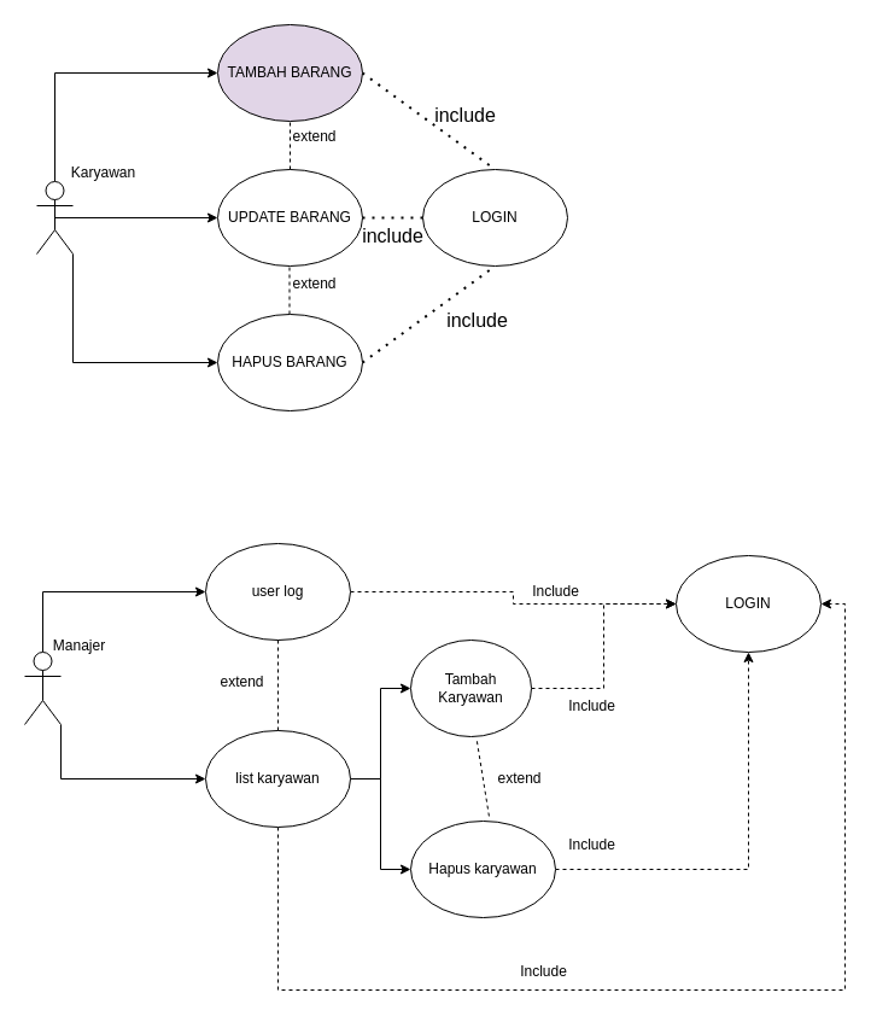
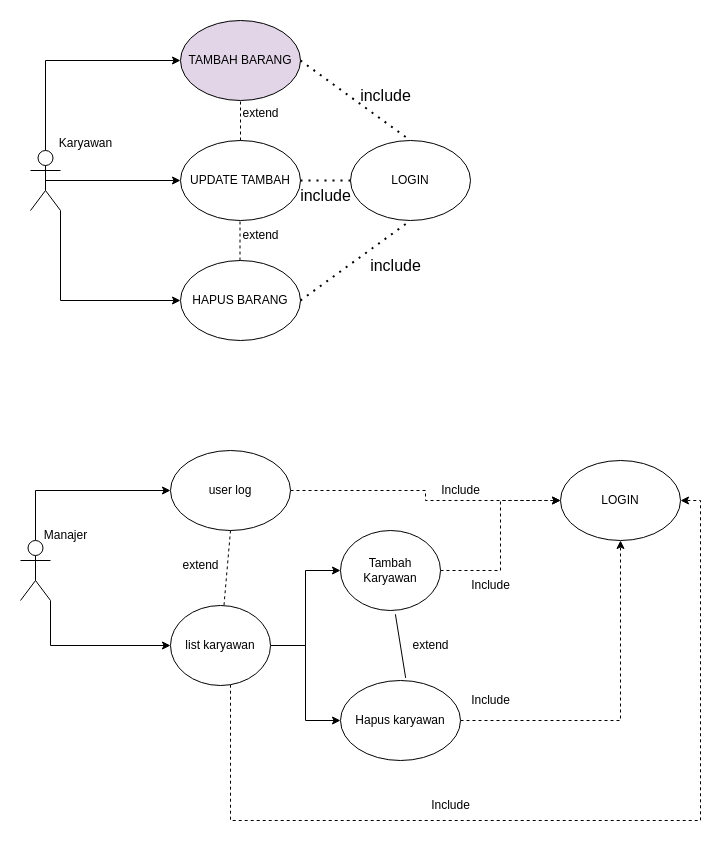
  <mxCell id="0" />
  <mxCell id="1" parent="0" />
  <mxCell id="2" style="edgeStyle=orthogonalEdgeStyle;rounded=0;orthogonalLoop=1;jettySize=auto;html=1;exitX=0.5;exitY=0;exitDx=0;exitDy=0;exitPerimeter=0;entryX=0;entryY=0.5;entryDx=0;entryDy=0;" parent="1" source="5" target="6" edge="1"><mxGeometry relative="1" as="geometry" /></mxCell>
  <mxCell id="3" style="edgeStyle=orthogonalEdgeStyle;rounded=0;orthogonalLoop=1;jettySize=auto;html=1;exitX=0.5;exitY=0.5;exitDx=0;exitDy=0;exitPerimeter=0;entryX=0;entryY=0.5;entryDx=0;entryDy=0;" parent="1" source="5" target="7" edge="1"><mxGeometry relative="1" as="geometry" /></mxCell>
  <mxCell id="4" style="edgeStyle=orthogonalEdgeStyle;rounded=0;orthogonalLoop=1;jettySize=auto;html=1;exitX=1;exitY=1;exitDx=0;exitDy=0;exitPerimeter=0;entryX=0;entryY=0.5;entryDx=0;entryDy=0;" parent="1" source="5" target="8" edge="1"><mxGeometry relative="1" as="geometry" /></mxCell>
  <mxCell id="5" value="" style="shape=umlActor;verticalLabelPosition=bottom;verticalAlign=top;html=1;outlineConnect=0;" parent="1" vertex="1"><mxGeometry x="30" y="150" width="30" height="60" as="geometry" /></mxCell>
  <mxCell id="6" value="TAMBAH BARANG" style="ellipse;whiteSpace=wrap;html=1;fillColor=#e1d5e7;" parent="1" vertex="1"><mxGeometry x="180" y="20" width="120" height="80" as="geometry" /></mxCell>
- <mxCell id="7" value="UPDATE BARANG" style="ellipse;whiteSpace=wrap;html=1;" parent="1" vertex="1"><mxGeometry x="180" y="140" width="120" height="80" as="geometry" /></mxCell>
+ <mxCell id="7" value="UPDATE TAMBAH" style="ellipse;whiteSpace=wrap;html=1;" parent="1" vertex="1"><mxGeometry x="180" y="140" width="120" height="80" as="geometry" /></mxCell>
  <mxCell id="8" value="HAPUS BARANG" style="ellipse;whiteSpace=wrap;html=1;" parent="1" vertex="1"><mxGeometry x="180" y="260" width="120" height="80" as="geometry" /></mxCell>
  <mxCell id="9" value="LOGIN" style="ellipse;whiteSpace=wrap;html=1;" parent="1" vertex="1"><mxGeometry x="350" y="140" width="120" height="80" as="geometry" /></mxCell>
  <mxCell id="10" value="" style="endArrow=none;dashed=1;html=1;dashPattern=1 3;strokeWidth=2;rounded=0;entryX=0.5;entryY=0;entryDx=0;entryDy=0;" parent="1" target="9" edge="1"><mxGeometry width="50" height="50" relative="1" as="geometry"><mxPoint x="300" y="60" as="sourcePoint" /><mxPoint x="350" y="10" as="targetPoint" /></mxGeometry></mxCell>
  <mxCell id="11" value="" style="endArrow=none;dashed=1;html=1;dashPattern=1 3;strokeWidth=2;rounded=0;entryX=0;entryY=0.5;entryDx=0;entryDy=0;" parent="1" target="9" edge="1"><mxGeometry width="50" height="50" relative="1" as="geometry"><mxPoint x="300" y="180" as="sourcePoint" /><mxPoint x="350" y="130" as="targetPoint" /></mxGeometry></mxCell>
  <mxCell id="12" value="" style="endArrow=none;dashed=1;html=1;dashPattern=1 3;strokeWidth=2;rounded=0;entryX=0.5;entryY=1;entryDx=0;entryDy=0;" parent="1" target="9" edge="1"><mxGeometry width="50" height="50" relative="1" as="geometry"><mxPoint x="300" y="300" as="sourcePoint" /><mxPoint x="350" y="250" as="targetPoint" /></mxGeometry></mxCell>
  <mxCell id="13" value="" style="endArrow=none;dashed=1;html=1;rounded=0;entryX=0.5;entryY=1;entryDx=0;entryDy=0;" parent="1" target="6" edge="1"><mxGeometry width="50" height="50" relative="1" as="geometry"><mxPoint x="240" y="140" as="sourcePoint" /><mxPoint x="290" y="90" as="targetPoint" /></mxGeometry></mxCell>
  <mxCell id="14" value="" style="endArrow=none;dashed=1;html=1;rounded=0;entryX=0.5;entryY=1;entryDx=0;entryDy=0;" parent="1" edge="1"><mxGeometry width="50" height="50" relative="1" as="geometry"><mxPoint x="239.5" y="260" as="sourcePoint" /><mxPoint x="239.5" y="220" as="targetPoint" /></mxGeometry></mxCell>
  <mxCell id="15" value="include" style="text;html=1;align=center;verticalAlign=middle;resizable=0;points=[];autosize=1;strokeColor=none;fillColor=none;fontSize=16;" parent="1" vertex="1"><mxGeometry x="350" y="80" width="70" height="30" as="geometry" /></mxCell>
  <mxCell id="16" value="include" style="text;html=1;align=center;verticalAlign=middle;resizable=0;points=[];autosize=1;strokeColor=none;fillColor=none;fontSize=16;" parent="1" vertex="1"><mxGeometry x="360" y="250" width="70" height="30" as="geometry" /></mxCell>
  <mxCell id="17" value="include" style="text;html=1;align=center;verticalAlign=middle;resizable=0;points=[];autosize=1;strokeColor=none;fillColor=none;fontSize=16;" parent="1" vertex="1"><mxGeometry x="290" y="180" width="70" height="30" as="geometry" /></mxCell>
  <mxCell id="18" value="extend" style="text;html=1;align=center;verticalAlign=middle;resizable=0;points=[];autosize=1;strokeColor=none;fillColor=none;" parent="1" vertex="1"><mxGeometry x="230" y="98" width="60" height="30" as="geometry" /></mxCell>
  <mxCell id="19" value="extend" style="text;html=1;align=center;verticalAlign=middle;resizable=0;points=[];autosize=1;strokeColor=none;fillColor=none;" parent="1" vertex="1"><mxGeometry x="230" y="220" width="60" height="30" as="geometry" /></mxCell>
  <mxCell id="20" style="edgeStyle=orthogonalEdgeStyle;rounded=0;orthogonalLoop=1;jettySize=auto;html=1;entryX=0;entryY=0.5;entryDx=0;entryDy=0;exitX=0.5;exitY=0;exitDx=0;exitDy=0;exitPerimeter=0;" edge="1" parent="1" source="22" target="24"><mxGeometry relative="1" as="geometry" /></mxCell>
  <mxCell id="21" style="edgeStyle=orthogonalEdgeStyle;rounded=0;orthogonalLoop=1;jettySize=auto;html=1;exitX=1;exitY=1;exitDx=0;exitDy=0;exitPerimeter=0;entryX=0;entryY=0.5;entryDx=0;entryDy=0;" edge="1" parent="1" source="22" target="28"><mxGeometry relative="1" as="geometry" /></mxCell>
  <mxCell id="22" value="" style="shape=umlActor;verticalLabelPosition=bottom;verticalAlign=top;html=1;outlineConnect=0;" vertex="1" parent="1"><mxGeometry x="20" y="540" width="30" height="60" as="geometry" /></mxCell>
  <mxCell id="23" style="edgeStyle=orthogonalEdgeStyle;rounded=0;orthogonalLoop=1;jettySize=auto;html=1;entryX=0;entryY=0.5;entryDx=0;entryDy=0;dashed=1;" edge="1" parent="1" source="24" target="33"><mxGeometry relative="1" as="geometry" /></mxCell>
  <mxCell id="24" value="user log" style="ellipse;whiteSpace=wrap;html=1;" vertex="1" parent="1"><mxGeometry x="170" y="450" width="120" height="80" as="geometry" /></mxCell>
  <mxCell id="25" style="edgeStyle=orthogonalEdgeStyle;rounded=0;orthogonalLoop=1;jettySize=auto;html=1;entryX=0;entryY=0.5;entryDx=0;entryDy=0;" edge="1" parent="1" source="28" target="30"><mxGeometry relative="1" as="geometry" /></mxCell>
  <mxCell id="26" style="edgeStyle=orthogonalEdgeStyle;rounded=0;orthogonalLoop=1;jettySize=auto;html=1;entryX=0;entryY=0.5;entryDx=0;entryDy=0;" edge="1" parent="1" source="28" target="32"><mxGeometry relative="1" as="geometry" /></mxCell>
  <mxCell id="27" style="edgeStyle=orthogonalEdgeStyle;rounded=0;orthogonalLoop=1;jettySize=auto;html=1;entryX=1;entryY=0.5;entryDx=0;entryDy=0;dashed=1;" edge="1" parent="1" source="28" target="33"><mxGeometry relative="1" as="geometry"><Array as="points"><mxPoint x="230" y="820" /><mxPoint x="700" y="820" /><mxPoint x="700" y="500" /></Array></mxGeometry></mxCell>
- <mxCell id="28" value="list karyawan" style="ellipse;whiteSpace=wrap;html=1;" vertex="1" parent="1"><mxGeometry x="170" y="605" width="120" height="80" as="geometry" /></mxCell>
+ <mxCell id="28" value="list karyawan" style="ellipse;whiteSpace=wrap;html=1;" vertex="1" parent="1"><mxGeometry x="170" y="605" width="100" height="80" as="geometry" /></mxCell>
  <mxCell id="29" style="edgeStyle=orthogonalEdgeStyle;rounded=0;orthogonalLoop=1;jettySize=auto;html=1;dashed=1;exitX=1;exitY=0.5;exitDx=0;exitDy=0;" edge="1" parent="1" source="30" target="33"><mxGeometry relative="1" as="geometry" /></mxCell>
  <mxCell id="30" value="Tambah Karyawan" style="ellipse;whiteSpace=wrap;html=1;" vertex="1" parent="1"><mxGeometry x="340" y="530" width="100" height="80" as="geometry" /></mxCell>
  <mxCell id="31" style="edgeStyle=orthogonalEdgeStyle;rounded=0;orthogonalLoop=1;jettySize=auto;html=1;entryX=0.5;entryY=1;entryDx=0;entryDy=0;dashed=1;" edge="1" parent="1" source="32" target="33"><mxGeometry relative="1" as="geometry" /></mxCell>
  <mxCell id="32" value="Hapus karyawan" style="ellipse;whiteSpace=wrap;html=1;" vertex="1" parent="1"><mxGeometry x="340" y="680" width="120" height="80" as="geometry" /></mxCell>
  <mxCell id="33" value="LOGIN" style="ellipse;whiteSpace=wrap;html=1;" vertex="1" parent="1"><mxGeometry x="560" y="460" width="120" height="80" as="geometry" /></mxCell>
  <mxCell id="34" value="Include" style="text;html=1;align=center;verticalAlign=middle;resizable=0;points=[];autosize=1;strokeColor=none;fillColor=none;" vertex="1" parent="1"><mxGeometry x="430" y="475" width="60" height="30" as="geometry" /></mxCell>
  <mxCell id="35" value="Include" style="text;html=1;align=center;verticalAlign=middle;resizable=0;points=[];autosize=1;strokeColor=none;fillColor=none;" vertex="1" parent="1"><mxGeometry x="460" y="570" width="60" height="30" as="geometry" /></mxCell>
  <mxCell id="36" value="Include" style="text;html=1;align=center;verticalAlign=middle;resizable=0;points=[];autosize=1;strokeColor=none;fillColor=none;" vertex="1" parent="1"><mxGeometry x="460" y="685" width="60" height="30" as="geometry" /></mxCell>
  <mxCell id="37" value="Karyawan" style="text;html=1;align=center;verticalAlign=middle;resizable=0;points=[];autosize=1;strokeColor=none;fillColor=none;" vertex="1" parent="1"><mxGeometry x="45" y="128" width="80" height="30" as="geometry" /></mxCell>
  <mxCell id="38" value="Manajer" style="text;html=1;align=center;verticalAlign=middle;resizable=0;points=[];autosize=1;strokeColor=none;fillColor=none;" vertex="1" parent="1"><mxGeometry x="30" y="520" width="70" height="30" as="geometry" /></mxCell>
  <mxCell id="39" value="extend" style="text;html=1;align=center;verticalAlign=middle;resizable=0;points=[];autosize=1;strokeColor=none;fillColor=none;" vertex="1" parent="1"><mxGeometry x="170" y="550" width="60" height="30" as="geometry" /></mxCell>
  <mxCell id="40" value="" style="endArrow=none;dashed=1;html=1;rounded=0;" edge="1" parent="1" target="28"><mxGeometry width="50" height="50" relative="1" as="geometry"><mxPoint x="230" y="530" as="sourcePoint" /><mxPoint x="280" y="480" as="targetPoint" /></mxGeometry></mxCell>
- <mxCell id="41" value="" style="endArrow=none;dashed=1;html=1;rounded=0;entryX=0.543;entryY=-0.032;entryDx=0;entryDy=0;entryPerimeter=0;exitX=0.549;exitY=1.047;exitDx=0;exitDy=0;exitPerimeter=0;" edge="1" parent="1" source="30" target="32"><mxGeometry width="50" height="50" relative="1" as="geometry"><mxPoint x="399.63" y="610" as="sourcePoint" /><mxPoint x="399.63" y="685" as="targetPoint" /></mxGeometry></mxCell>
+ <mxCell id="41" value="" style="endArrow=none;dashed=0;html=1;rounded=0;entryX=0.543;entryY=-0.032;entryDx=0;entryDy=0;entryPerimeter=0;exitX=0.549;exitY=1.047;exitDx=0;exitDy=0;exitPerimeter=0;" edge="1" parent="1" source="30" target="32"><mxGeometry width="50" height="50" relative="1" as="geometry"><mxPoint x="399.63" y="610" as="sourcePoint" /><mxPoint x="399.63" y="685" as="targetPoint" /></mxGeometry></mxCell>
  <mxCell id="42" value="extend" style="text;html=1;align=center;verticalAlign=middle;resizable=0;points=[];autosize=1;strokeColor=none;fillColor=none;" vertex="1" parent="1"><mxGeometry x="400" y="630" width="60" height="30" as="geometry" /></mxCell>
  <mxCell id="43" value="Include" style="text;html=1;align=center;verticalAlign=middle;resizable=0;points=[];autosize=1;strokeColor=none;fillColor=none;" vertex="1" parent="1"><mxGeometry x="420" y="790" width="60" height="30" as="geometry" /></mxCell>
